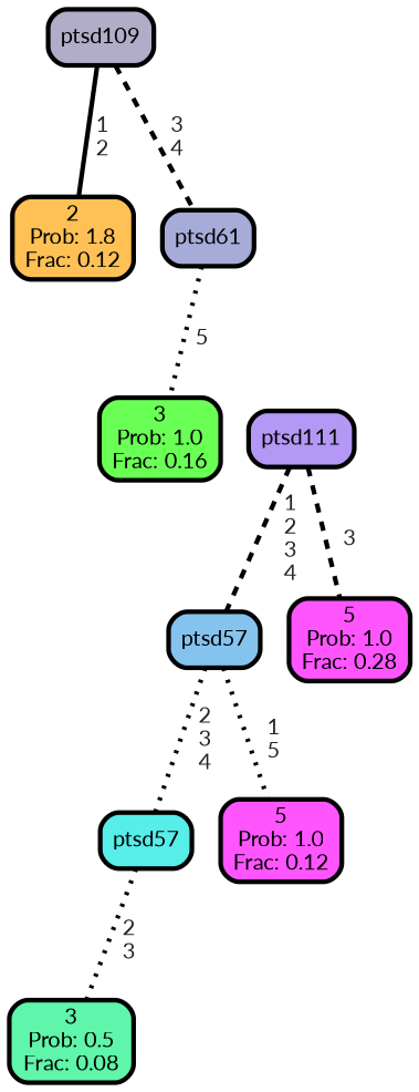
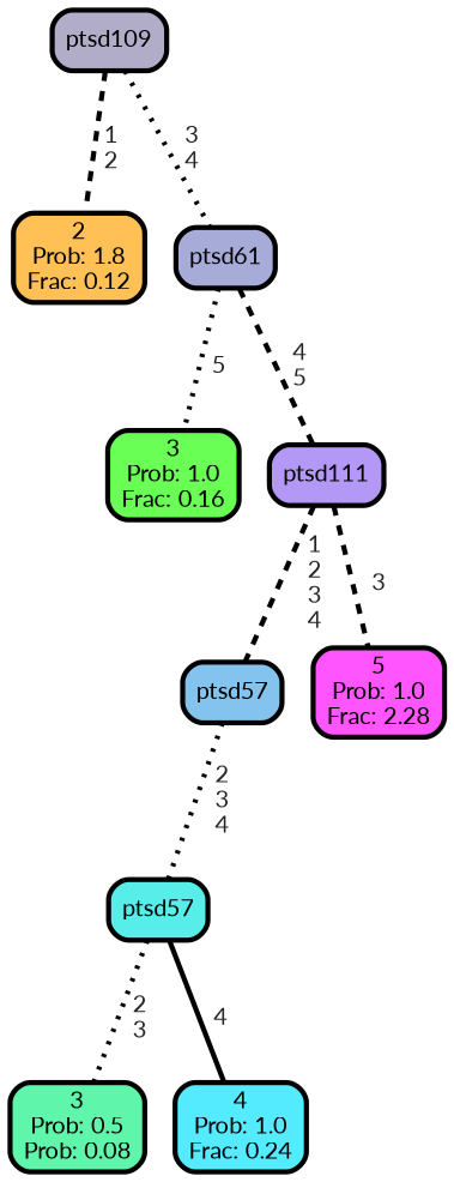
  graph {
    fontname=Lato
    ranksep="0 equally"
    splines=straight
    node [color=black fillcolor="#ff55ff" fontcolor=black fontname=Lato penwidth=3 shape=box style="filled, rounded"]
    edge [color=black fontcolor=grey14 fontname=Lato fontweight=bold penwidth=3 style=dotted]
    n1 [fillcolor="#ffc155" label="2\nProb: 1.8\nFrac: 0.12"]
    n2 [fillcolor="#b1adc8" label=ptsd109]
    n3 [fillcolor="#a7abd8" label=ptsd61]
    n4 [fillcolor="#6aff55" label="3\nProb: 1.0\nFrac: 0.16"]
    n5 [fillcolor="#b498f5" label=ptsd111]
    n6 [fillcolor="#85c3ef" label=ptsd57]
-   n7 [label="5\nProb: 1.0\nFrac: 0.28"]
-   n8 [fillcolor="#5ff5aa" label="3\nProb: 0.5\nFrac: 0.08"]
+   n7 [label="5\nProb: 1.0\nFrac: 2.28"]
+   n8 [fillcolor="#5ff5aa" label="3\nProb: 0.5\nProb: 0.08"]
    n9 [fillcolor="#57ede9" label=ptsd57]
-   n11 [label="5\nProb: 1.0\nFrac: 0.12"]
+   n10 [fillcolor="#55ebff" label="4\nProb: 1.0\nFrac: 0.24"]
    subgraph sub_1 {
      rank=same
    }
-   n2 -- n1 [label=" 1\n 2" style=solid]
-   n2 -- n3 [label=" 3\n 4" style=dashed]
+   n2 -- n1 [label=" 1\n 2" style=dashed]
+   n2 -- n3 [label=" 3\n 4"]
    n3 -- n4 [label=" 5"]
+   n3 -- n5 [label=" 4\n 5" style=dashed]
    n5 -- n6 [label=" 1\n 2\n 3\n 4" style=dashed]
    n5 -- n7 [label=" 3" style=dashed]
    n6 -- n9 [label=" 2\n 3\n 4"]
-   n6 -- n11 [label=" 1\n 5"]
    n9 -- n8 [label=" 2\n 3"]
+   n9 -- n10 [label=" 4" style=solid]
  }
